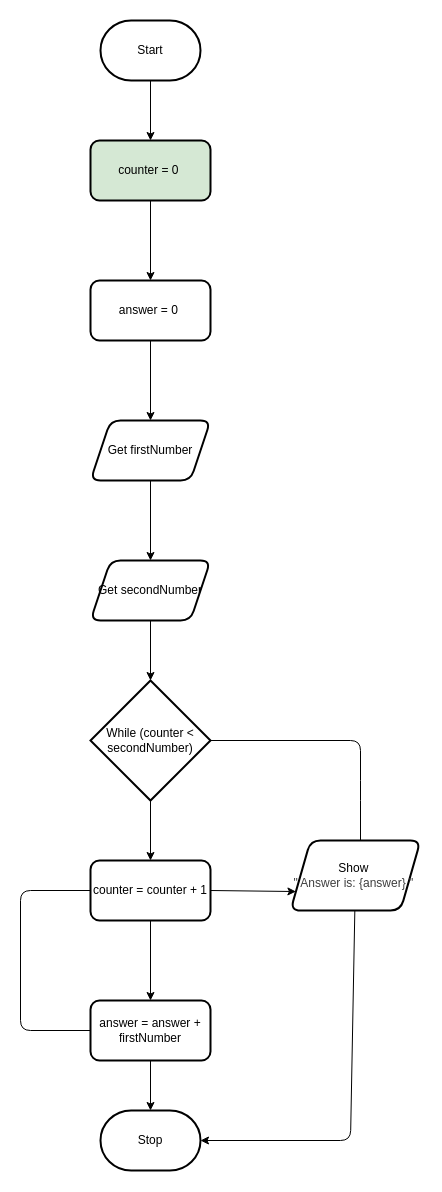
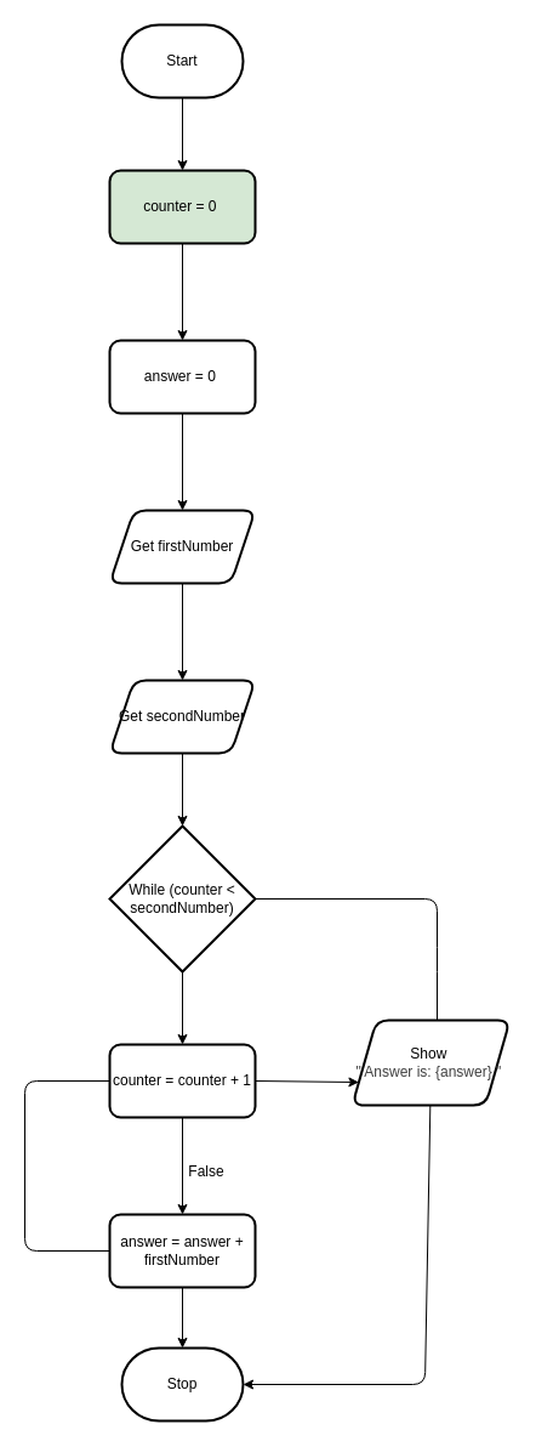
  <mxCell id="0" />
  <mxCell id="1" parent="0" />
  <mxCell id="2" value="" style="edgeStyle=none;html=1;" parent="1" source="3" target="5" edge="1"><mxGeometry relative="1" as="geometry" /></mxCell>
  <mxCell id="3" value="Start" style="strokeWidth=2;html=1;shape=mxgraph.flowchart.terminator;whiteSpace=wrap;" parent="1" vertex="1"><mxGeometry x="100" y="20" width="100" height="60" as="geometry" /></mxCell>
  <mxCell id="4" value="" style="edgeStyle=none;html=1;" parent="1" source="5" target="7" edge="1"><mxGeometry relative="1" as="geometry" /></mxCell>
  <mxCell id="5" value="counter = 0&amp;nbsp;" style="whiteSpace=wrap;html=1;strokeWidth=2;rounded=1;fillColor=#d5e8d4;" parent="1" vertex="1"><mxGeometry x="90" y="140" width="120" height="60" as="geometry" /></mxCell>
  <mxCell id="6" value="" style="edgeStyle=none;html=1;" parent="1" source="7" target="9" edge="1"><mxGeometry relative="1" as="geometry" /></mxCell>
  <mxCell id="7" value="answer = 0&amp;nbsp;" style="whiteSpace=wrap;html=1;strokeWidth=2;rounded=1;" parent="1" vertex="1"><mxGeometry x="90" y="280" width="120" height="60" as="geometry" /></mxCell>
  <mxCell id="8" value="" style="edgeStyle=none;html=1;" parent="1" source="9" target="11" edge="1"><mxGeometry relative="1" as="geometry" /></mxCell>
  <mxCell id="9" value="Get firstNumber" style="shape=parallelogram;perimeter=parallelogramPerimeter;whiteSpace=wrap;html=1;fixedSize=1;strokeWidth=2;rounded=1;" parent="1" vertex="1"><mxGeometry x="90" y="420" width="120" height="60" as="geometry" /></mxCell>
  <mxCell id="10" value="" style="edgeStyle=none;html=1;" parent="1" source="11" target="14" edge="1"><mxGeometry relative="1" as="geometry" /></mxCell>
  <mxCell id="11" value="Get secondNumber" style="shape=parallelogram;perimeter=parallelogramPerimeter;whiteSpace=wrap;html=1;fixedSize=1;strokeWidth=2;rounded=1;" parent="1" vertex="1"><mxGeometry x="90" y="560" width="120" height="60" as="geometry" /></mxCell>
  <mxCell id="12" value="" style="edgeStyle=none;html=1;" parent="1" source="14" target="24" edge="1"><mxGeometry relative="1" as="geometry" /></mxCell>
  <mxCell id="13" value="" style="edgeStyle=none;html=1;" edge="1" parent="1" source="14"><mxGeometry relative="1" as="geometry"><mxPoint x="360" y="850" as="targetPoint" /><Array as="points"><mxPoint x="360" y="740" /><mxPoint x="360" y="790" /></Array></mxGeometry></mxCell>
  <mxCell id="14" value="While (counter &amp;lt; secondNumber)" style="rhombus;whiteSpace=wrap;html=1;strokeWidth=2;rounded=0;" parent="1" vertex="1"><mxGeometry x="90" y="680" width="120" height="120" as="geometry" /></mxCell>
  <mxCell id="15" value="" style="edgeStyle=none;html=1;" parent="1" source="24" target="19" edge="1"><mxGeometry relative="1" as="geometry" /></mxCell>
  <mxCell id="16" value="" style="edgeStyle=none;html=1;exitX=1;exitY=0.5;exitDx=0;exitDy=0;entryX=0;entryY=0.75;entryDx=0;entryDy=0;" parent="1" source="24" target="21" edge="1"><mxGeometry relative="1" as="geometry"><mxPoint x="210" y="875" as="sourcePoint" /><Array as="points" /></mxGeometry></mxCell>
  <mxCell id="17" value="" style="edgeStyle=none;html=1;" edge="1" parent="1" source="19" target="23"><mxGeometry relative="1" as="geometry" /></mxCell>
  <mxCell id="18" value="" style="edgeStyle=none;html=1;rounded=1;curved=0;targetPerimeterSpacing=-9;sourcePerimeterSpacing=-2;" edge="1" parent="1" source="19" target="24"><mxGeometry relative="1" as="geometry"><mxPoint x="70" y="940" as="targetPoint" /><Array as="points"><mxPoint x="20" y="1030" /><mxPoint x="20" y="890" /></Array></mxGeometry></mxCell>
  <mxCell id="19" value="answer = answer + firstNumber" style="rounded=1;whiteSpace=wrap;html=1;strokeWidth=2;" parent="1" vertex="1"><mxGeometry x="90" y="1000" width="120" height="60" as="geometry" /></mxCell>
  <mxCell id="20" style="edgeStyle=none;html=1;entryX=1;entryY=0.5;entryDx=0;entryDy=0;entryPerimeter=0;" edge="1" parent="1" source="21" target="23"><mxGeometry relative="1" as="geometry"><mxPoint x="350" y="1140" as="targetPoint" /><Array as="points"><mxPoint x="350" y="1140" /></Array></mxGeometry></mxCell>
  <mxCell id="21" value="Show&amp;nbsp;&lt;div&gt;&lt;span style=&quot;color: rgb(63, 63, 63); background-color: transparent;&quot;&gt;&quot; Answer is: {answer} &quot;&amp;nbsp;&lt;/span&gt;&lt;/div&gt;" style="shape=parallelogram;perimeter=parallelogramPerimeter;whiteSpace=wrap;html=1;fixedSize=1;rounded=1;strokeWidth=2;" parent="1" vertex="1"><mxGeometry x="290" y="840" width="130" height="70" as="geometry" /></mxCell>
+ <mxCell id="22" value="False" style="text;strokeColor=none;align=center;fillColor=none;html=1;verticalAlign=middle;whiteSpace=wrap;rounded=0;" vertex="1" parent="1"><mxGeometry x="140" y="950" width="60" height="30" as="geometry" /></mxCell>
  <mxCell id="23" value="Stop" style="strokeWidth=2;html=1;shape=mxgraph.flowchart.terminator;whiteSpace=wrap;" vertex="1" parent="1"><mxGeometry x="100" y="1110" width="100" height="60" as="geometry" /></mxCell>
  <mxCell id="24" value="counter = counter + 1" style="rounded=1;whiteSpace=wrap;html=1;strokeWidth=2;" parent="1" vertex="1"><mxGeometry x="90" y="860" width="120" height="60" as="geometry" /></mxCell>
